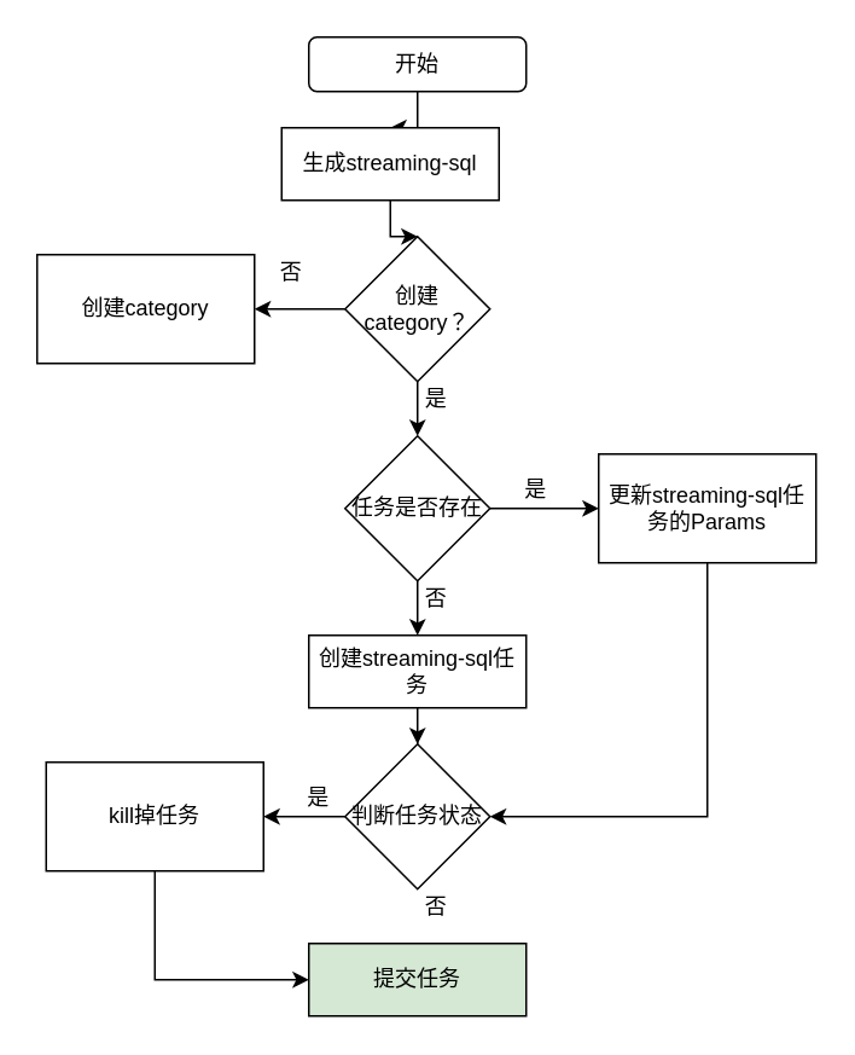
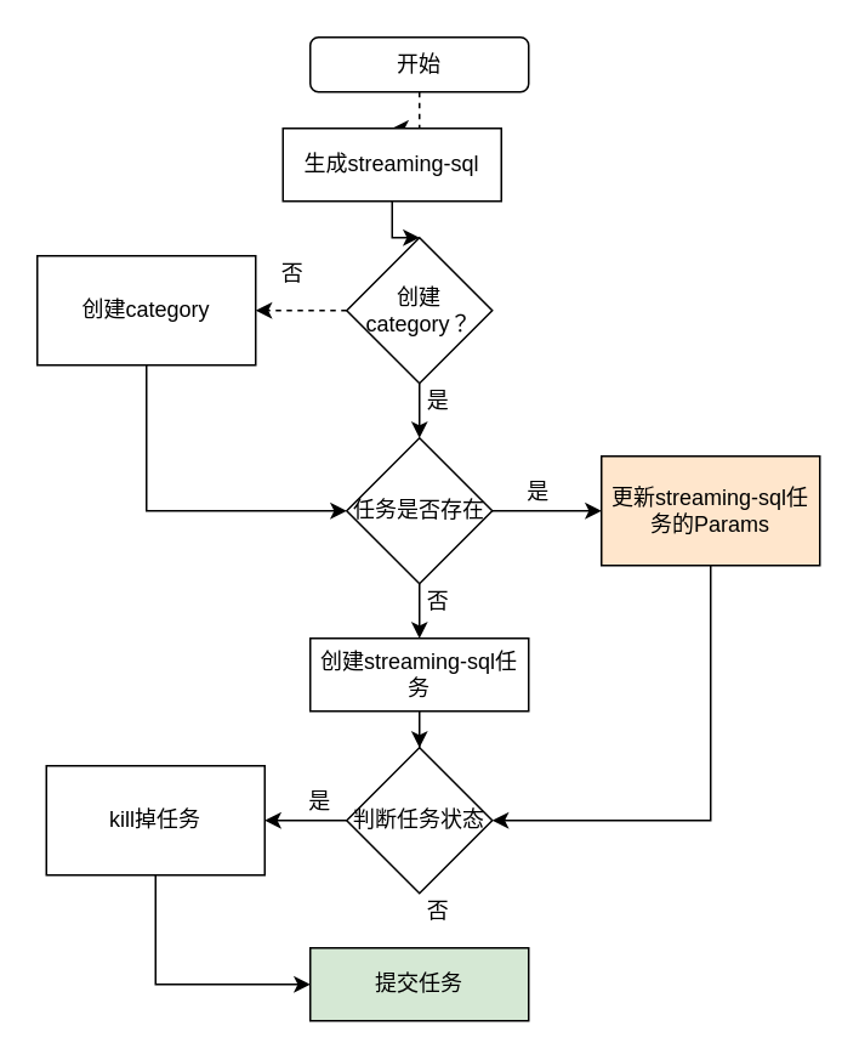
  <mxCell id="0" />
  <mxCell id="1" parent="0" />
- <mxCell id="2" value="" style="edgeStyle=orthogonalEdgeStyle;rounded=0;orthogonalLoop=1;jettySize=auto;html=1;" edge="1" parent="1" source="3" target="5"><mxGeometry relative="1" as="geometry" /></mxCell>
+ <mxCell id="2" value="" style="edgeStyle=orthogonalEdgeStyle;rounded=0;orthogonalLoop=1;jettySize=auto;html=1;dashed=1;" edge="1" parent="1" source="3" target="5"><mxGeometry relative="1" as="geometry" /></mxCell>
  <mxCell id="3" value="开始" style="rounded=1;whiteSpace=wrap;html=1;" vertex="1" parent="1"><mxGeometry x="170" y="20" width="120" height="30" as="geometry" /></mxCell>
  <mxCell id="4" value="" style="edgeStyle=orthogonalEdgeStyle;rounded=0;orthogonalLoop=1;jettySize=auto;html=1;" edge="1" parent="1" source="5" target="8"><mxGeometry relative="1" as="geometry" /></mxCell>
  <mxCell id="5" value="生成streaming-sql" style="rounded=0;whiteSpace=wrap;html=1;" vertex="1" parent="1"><mxGeometry x="155" y="70" width="120" height="40" as="geometry" /></mxCell>
- <mxCell id="6" value="" style="edgeStyle=orthogonalEdgeStyle;rounded=0;orthogonalLoop=1;jettySize=auto;html=1;" edge="1" parent="1" source="8" target="10"><mxGeometry relative="1" as="geometry" /></mxCell>
+ <mxCell id="6" value="" style="edgeStyle=orthogonalEdgeStyle;rounded=0;orthogonalLoop=1;jettySize=auto;html=1;dashed=1;" edge="1" parent="1" source="8" target="10"><mxGeometry relative="1" as="geometry" /></mxCell>
  <mxCell id="7" value="" style="edgeStyle=orthogonalEdgeStyle;rounded=0;orthogonalLoop=1;jettySize=auto;html=1;" edge="1" parent="1" source="8" target="14"><mxGeometry relative="1" as="geometry" /></mxCell>
  <mxCell id="8" value="创建category？" style="rhombus;whiteSpace=wrap;html=1;" vertex="1" parent="1"><mxGeometry x="190" y="130" width="80" height="80" as="geometry" /></mxCell>
+ <mxCell id="9" style="edgeStyle=orthogonalEdgeStyle;rounded=0;orthogonalLoop=1;jettySize=auto;html=1;entryX=0;entryY=0.5;entryDx=0;entryDy=0;exitX=0.5;exitY=1;exitDx=0;exitDy=0;" edge="1" parent="1" source="10" target="14"><mxGeometry relative="1" as="geometry" /></mxCell>
  <mxCell id="10" value="创建category" style="rounded=0;whiteSpace=wrap;html=1;" vertex="1" parent="1"><mxGeometry x="20" y="140" width="120" height="60" as="geometry" /></mxCell>
  <mxCell id="11" value="否" style="text;html=1;align=center;verticalAlign=middle;resizable=0;points=[];autosize=1;" vertex="1" parent="1"><mxGeometry x="145" y="140" width="30" height="20" as="geometry" /></mxCell>
  <mxCell id="12" value="" style="edgeStyle=orthogonalEdgeStyle;rounded=0;orthogonalLoop=1;jettySize=auto;html=1;" edge="1" parent="1" source="14" target="16"><mxGeometry relative="1" as="geometry" /></mxCell>
  <mxCell id="13" value="" style="edgeStyle=orthogonalEdgeStyle;rounded=0;orthogonalLoop=1;jettySize=auto;html=1;" edge="1" parent="1" source="14" target="18"><mxGeometry relative="1" as="geometry" /></mxCell>
  <mxCell id="14" value="任务是否存在" style="rhombus;whiteSpace=wrap;html=1;" vertex="1" parent="1"><mxGeometry x="190" y="240" width="80" height="80" as="geometry" /></mxCell>
  <mxCell id="15" value="" style="edgeStyle=orthogonalEdgeStyle;rounded=0;orthogonalLoop=1;jettySize=auto;html=1;" edge="1" parent="1" source="16" target="20"><mxGeometry relative="1" as="geometry" /></mxCell>
  <mxCell id="16" value="创建streaming-sql任务" style="rounded=0;whiteSpace=wrap;html=1;" vertex="1" parent="1"><mxGeometry x="170" y="350" width="120" height="40" as="geometry" /></mxCell>
  <mxCell id="17" style="edgeStyle=orthogonalEdgeStyle;rounded=0;orthogonalLoop=1;jettySize=auto;html=1;entryX=1;entryY=0.5;entryDx=0;entryDy=0;" edge="1" parent="1" source="18" target="20"><mxGeometry relative="1" as="geometry"><Array as="points"><mxPoint x="390" y="450" /></Array></mxGeometry></mxCell>
- <mxCell id="18" value="更新streaming-sql任务的Params" style="rounded=0;whiteSpace=wrap;html=1;" vertex="1" parent="1"><mxGeometry x="330" y="250" width="120" height="60" as="geometry" /></mxCell>
+ <mxCell id="18" value="更新streaming-sql任务的Params" style="rounded=0;whiteSpace=wrap;html=1;fillColor=#ffe6cc;" vertex="1" parent="1"><mxGeometry x="330" y="250" width="120" height="60" as="geometry" /></mxCell>
  <mxCell id="19" value="" style="edgeStyle=orthogonalEdgeStyle;rounded=0;orthogonalLoop=1;jettySize=auto;html=1;" edge="1" parent="1" source="20" target="26"><mxGeometry relative="1" as="geometry" /></mxCell>
  <mxCell id="20" value="判断任务状态" style="rhombus;whiteSpace=wrap;html=1;" vertex="1" parent="1"><mxGeometry x="190" y="410" width="80" height="80" as="geometry" /></mxCell>
  <mxCell id="21" value="是" style="text;html=1;align=center;verticalAlign=middle;resizable=0;points=[];autosize=1;" vertex="1" parent="1"><mxGeometry x="280" y="260" width="30" height="20" as="geometry" /></mxCell>
  <mxCell id="22" value="是" style="text;html=1;align=center;verticalAlign=middle;resizable=0;points=[];autosize=1;" vertex="1" parent="1"><mxGeometry x="225" y="210" width="30" height="20" as="geometry" /></mxCell>
  <mxCell id="23" value="否" style="text;html=1;align=center;verticalAlign=middle;resizable=0;points=[];autosize=1;" vertex="1" parent="1"><mxGeometry x="225" y="320" width="30" height="20" as="geometry" /></mxCell>
  <mxCell id="24" value="提交任务" style="rounded=0;whiteSpace=wrap;html=1;fillColor=#d5e8d4;" vertex="1" parent="1"><mxGeometry x="170" y="520" width="120" height="40" as="geometry" /></mxCell>
  <mxCell id="25" style="edgeStyle=orthogonalEdgeStyle;rounded=0;orthogonalLoop=1;jettySize=auto;html=1;entryX=0;entryY=0.5;entryDx=0;entryDy=0;" edge="1" parent="1" source="26" target="24"><mxGeometry relative="1" as="geometry"><mxPoint x="170" y="570" as="targetPoint" /><Array as="points"><mxPoint x="85" y="540" /></Array></mxGeometry></mxCell>
  <mxCell id="26" value="kill掉任务" style="rounded=0;whiteSpace=wrap;html=1;" vertex="1" parent="1"><mxGeometry x="25" y="420" width="120" height="60" as="geometry" /></mxCell>
  <mxCell id="27" value="是" style="text;html=1;align=center;verticalAlign=middle;resizable=0;points=[];autosize=1;" vertex="1" parent="1"><mxGeometry x="160" y="430" width="30" height="20" as="geometry" /></mxCell>
  <mxCell id="28" value="否" style="text;html=1;align=center;verticalAlign=middle;resizable=0;points=[];autosize=1;" vertex="1" parent="1"><mxGeometry x="225" y="490" width="30" height="20" as="geometry" /></mxCell>
